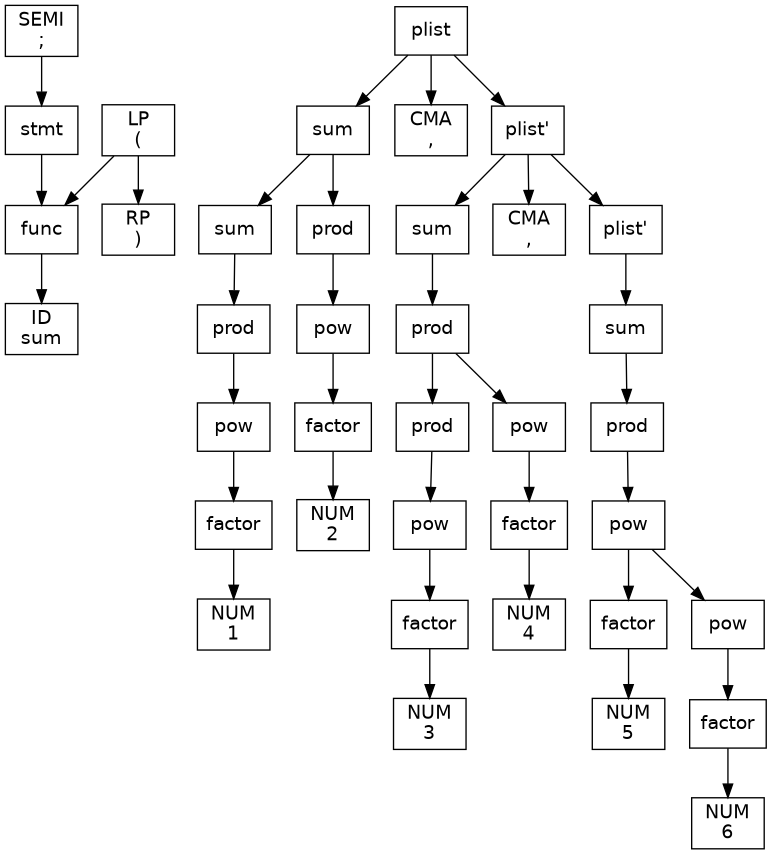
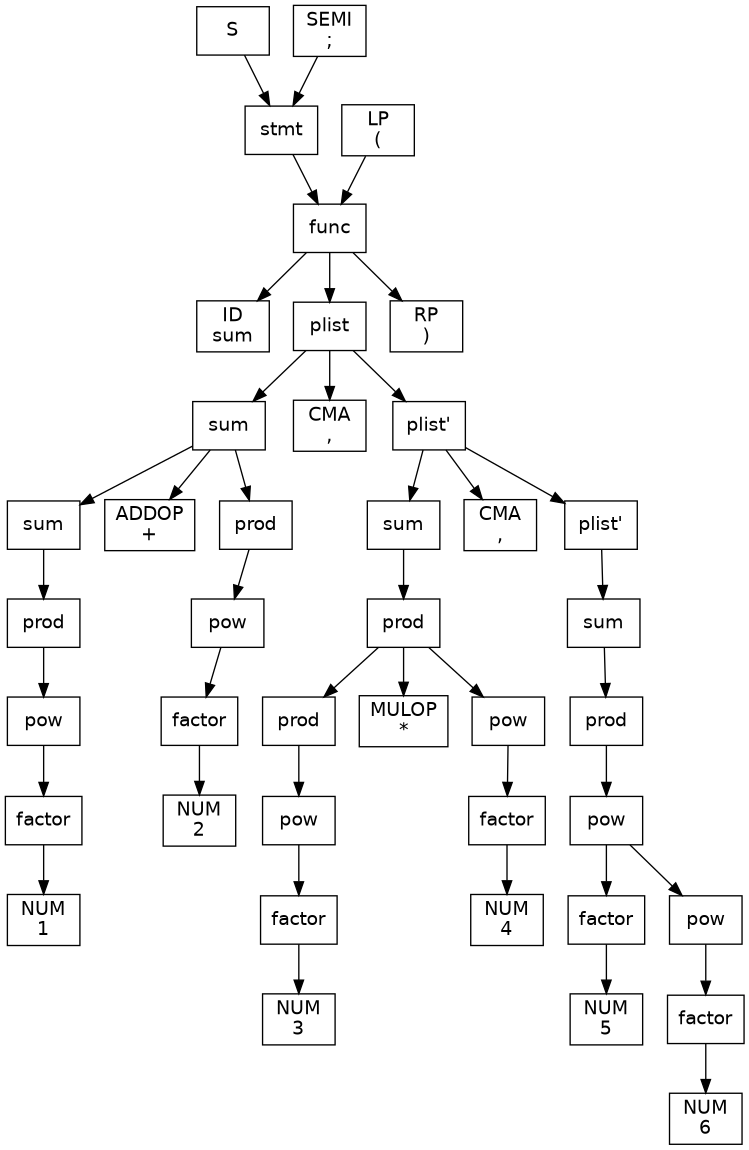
  digraph {
    node [fontname=Helvetica shape=box]
+   n1 [label=<S>]
    n2 [label=<stmt>]
    n3 [label=<func>]
    n4 [label=<ID<br/>sum>]
    n5 [label=<plist>]
    n6 [label=<RP<br/>)>]
    n7 [label=<SEMI<br/>;>]
    n8 [label=<LP<br/>(>]
    n9 [label=<sum>]
    n10 [label=<CMA<br/>,>]
    n11 [label=<plist'>]
    n12 [label=<sum>]
+   n13 [label=<ADDOP<br/>+>]
    n14 [label=<prod>]
    n15 [label=<sum>]
    n16 [label=<CMA<br/>,>]
    n17 [label=<plist'>]
    n18 [label=<prod>]
    n19 [label=<pow>]
    n20 [label=<pow>]
    n21 [label=<factor>]
    n22 [label=<NUM<br/>1>]
    n23 [label=<factor>]
    n24 [label=<NUM<br/>2>]
    n25 [label=<prod>]
    n26 [label=<sum>]
    n27 [label=<prod>]
+   n28 [label=<MULOP<br/>*>]
    n29 [label=<pow>]
    n30 [label=<pow>]
    n31 [label=<factor>]
    n32 [label=<factor>]
    n33 [label=<NUM<br/>3>]
    n34 [label=<NUM<br/>4>]
    n35 [label=<prod>]
    n36 [label=<pow>]
    n37 [label=<factor>]
    n38 [label=<pow>]
    n39 [label=<NUM<br/>5>]
    n40 [label=<factor>]
    n41 [label=<NUM<br/>6>]
+   n1 -> n2
    n2 -> n3
    n3 -> n4
-   n8 -> n6
+   n3 -> n5
+   n3 -> n6
    n5 -> n9
    n5 -> n10
    n5 -> n11
    n7 -> n2
    n8 -> n3
    n9 -> n12
+   n9 -> n13
    n9 -> n14
    n11 -> n15
    n11 -> n16
    n11 -> n17
    n12 -> n18
    n14 -> n19
    n15 -> n25
    n17 -> n26
    n18 -> n20
    n19 -> n23
    n20 -> n21
    n21 -> n22
    n23 -> n24
    n25 -> n27
+   n25 -> n28
    n25 -> n29
    n26 -> n35
    n27 -> n30
    n29 -> n31
    n30 -> n32
    n31 -> n34
    n32 -> n33
    n35 -> n36
    n36 -> n37
    n36 -> n38
    n37 -> n39
    n38 -> n40
    n40 -> n41
  }
